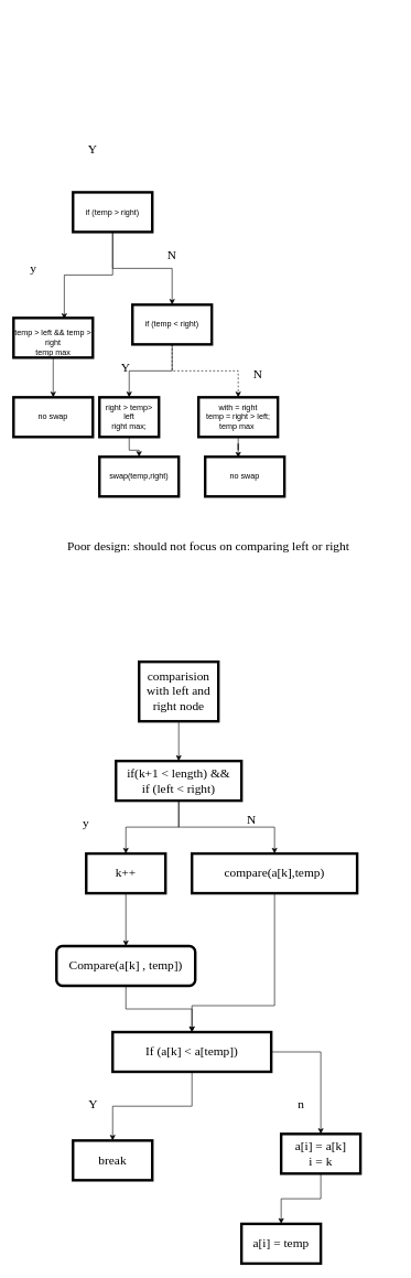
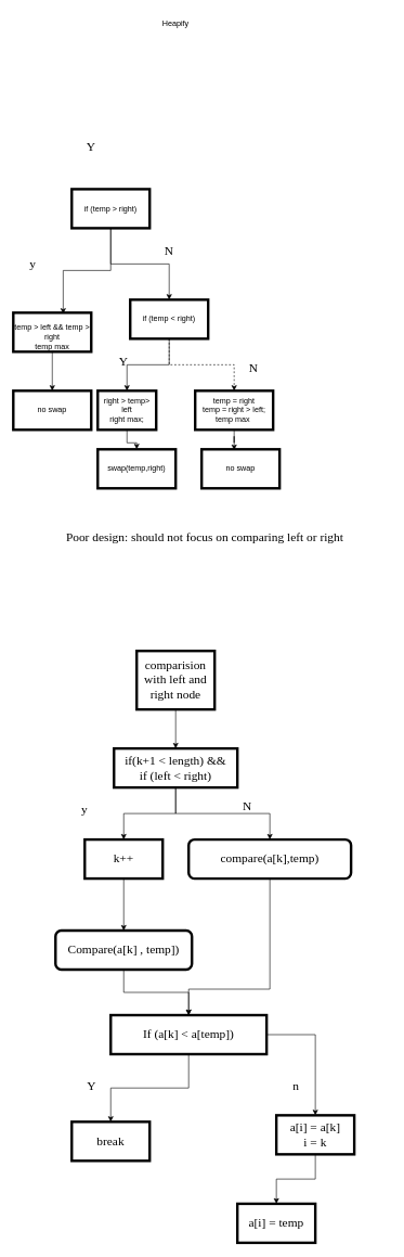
  <mxCell id="0" />
  <mxCell id="1" parent="0" />
+ <mxCell id="2" value="Heapify" style="text;html=1;strokeColor=none;fillColor=none;align=center;verticalAlign=middle;whiteSpace=wrap;rounded=0;" vertex="1" parent="1"><mxGeometry x="240" y="20" width="60" height="30" as="geometry" /></mxCell>
  <mxCell id="3" style="edgeStyle=orthogonalEdgeStyle;rounded=0;orthogonalLoop=1;jettySize=auto;html=1;fontFamily=Comic Sans MS;fontSize=19;" edge="1" parent="1" source="5" target="8"><mxGeometry relative="1" as="geometry" /></mxCell>
  <mxCell id="4" style="edgeStyle=orthogonalEdgeStyle;rounded=0;orthogonalLoop=1;jettySize=auto;html=1;entryX=0.64;entryY=0.027;entryDx=0;entryDy=0;entryPerimeter=0;fontFamily=Comic Sans MS;fontSize=19;" edge="1" parent="1" source="5" target="10"><mxGeometry relative="1" as="geometry" /></mxCell>
  <mxCell id="5" value="if (temp &amp;gt; right)" style="whiteSpace=wrap;html=1;rounded=0;strokeWidth=4;" vertex="1" parent="1"><mxGeometry x="110" y="290" width="120" height="60" as="geometry" /></mxCell>
  <mxCell id="6" value="" style="edgeStyle=orthogonalEdgeStyle;rounded=0;orthogonalLoop=1;jettySize=auto;html=1;fontFamily=Comic Sans MS;fontSize=19;entryX=0.5;entryY=0;entryDx=0;entryDy=0;" edge="1" parent="1" source="8" target="16"><mxGeometry relative="1" as="geometry"><mxPoint x="260" y="600" as="targetPoint" /></mxGeometry></mxCell>
  <mxCell id="7" style="edgeStyle=orthogonalEdgeStyle;rounded=0;orthogonalLoop=1;jettySize=auto;html=1;fontFamily=Comic Sans MS;fontSize=19;dashed=1;" edge="1" parent="1" source="8" target="18"><mxGeometry relative="1" as="geometry" /></mxCell>
  <mxCell id="8" value="if (temp &amp;lt; right)" style="whiteSpace=wrap;html=1;rounded=0;strokeWidth=4;" vertex="1" parent="1"><mxGeometry x="200" y="460" width="120" height="60" as="geometry" /></mxCell>
  <mxCell id="9" value="" style="edgeStyle=orthogonalEdgeStyle;rounded=0;orthogonalLoop=1;jettySize=auto;html=1;fontFamily=Comic Sans MS;fontSize=19;" edge="1" parent="1" source="10" target="11"><mxGeometry relative="1" as="geometry" /></mxCell>
  <mxCell id="10" value="&lt;br&gt;temp &amp;gt; left &amp;amp;&amp;amp; temp &amp;gt; right&lt;br&gt;temp max" style="whiteSpace=wrap;html=1;rounded=0;strokeWidth=4;" vertex="1" parent="1"><mxGeometry x="20" y="480" width="120" height="60" as="geometry" /></mxCell>
  <mxCell id="11" value="no swap" style="whiteSpace=wrap;html=1;rounded=0;strokeWidth=4;" vertex="1" parent="1"><mxGeometry x="20" y="600" width="120" height="60" as="geometry" /></mxCell>
  <mxCell id="12" value="Y" style="text;html=1;strokeColor=none;fillColor=none;align=center;verticalAlign=middle;whiteSpace=wrap;rounded=0;fontFamily=Comic Sans MS;fontSize=19;" vertex="1" parent="1"><mxGeometry x="110" y="210" width="60" height="30" as="geometry" /></mxCell>
  <mxCell id="13" value="y" style="text;html=1;strokeColor=none;fillColor=none;align=center;verticalAlign=middle;whiteSpace=wrap;rounded=0;fontFamily=Comic Sans MS;fontSize=19;" vertex="1" parent="1"><mxGeometry x="20" y="390" width="60" height="30" as="geometry" /></mxCell>
  <mxCell id="14" value="N" style="text;html=1;strokeColor=none;fillColor=none;align=center;verticalAlign=middle;whiteSpace=wrap;rounded=0;fontFamily=Comic Sans MS;fontSize=19;" vertex="1" parent="1"><mxGeometry x="230" y="370" width="60" height="30" as="geometry" /></mxCell>
  <mxCell id="15" style="edgeStyle=orthogonalEdgeStyle;rounded=0;orthogonalLoop=1;jettySize=auto;html=1;entryX=0.5;entryY=0;entryDx=0;entryDy=0;fontFamily=Comic Sans MS;fontSize=19;" edge="1" parent="1" source="16" target="22"><mxGeometry relative="1" as="geometry" /></mxCell>
  <mxCell id="16" value="right &amp;gt; temp&amp;gt; left&lt;br&gt;right max;&lt;br&gt;" style="whiteSpace=wrap;html=1;rounded=0;strokeWidth=4;" vertex="1" parent="1"><mxGeometry x="150" y="600" width="90" height="60" as="geometry" /></mxCell>
  <mxCell id="17" style="edgeStyle=orthogonalEdgeStyle;rounded=0;orthogonalLoop=1;jettySize=auto;html=1;fontFamily=Comic Sans MS;fontSize=19;entryX=0.417;entryY=0.02;entryDx=0;entryDy=0;entryPerimeter=0;" edge="1" parent="1" source="18" target="21"><mxGeometry relative="1" as="geometry" /></mxCell>
- <mxCell id="18" value="with = right&lt;br&gt;temp = right &amp;gt; left;&lt;br&gt;temp max&amp;nbsp;" style="whiteSpace=wrap;html=1;rounded=0;strokeWidth=4;" vertex="1" parent="1"><mxGeometry x="300" y="600" width="120" height="60" as="geometry" /></mxCell>
+ <mxCell id="18" value="temp = right&lt;br&gt;temp = right &amp;gt; left;&lt;br&gt;temp max&amp;nbsp;" style="whiteSpace=wrap;html=1;rounded=0;strokeWidth=4;" vertex="1" parent="1"><mxGeometry x="300" y="600" width="120" height="60" as="geometry" /></mxCell>
  <mxCell id="19" value="Y" style="text;html=1;strokeColor=none;fillColor=none;align=center;verticalAlign=middle;whiteSpace=wrap;rounded=0;fontFamily=Comic Sans MS;fontSize=19;" vertex="1" parent="1"><mxGeometry x="160" y="540" width="60" height="30" as="geometry" /></mxCell>
  <mxCell id="20" value="N" style="text;html=1;strokeColor=none;fillColor=none;align=center;verticalAlign=middle;whiteSpace=wrap;rounded=0;fontFamily=Comic Sans MS;fontSize=19;" vertex="1" parent="1"><mxGeometry x="360" y="550" width="60" height="30" as="geometry" /></mxCell>
  <mxCell id="21" value="no swap" style="whiteSpace=wrap;html=1;rounded=0;strokeWidth=4;" vertex="1" parent="1"><mxGeometry x="310" y="690" width="120" height="60" as="geometry" /></mxCell>
  <mxCell id="22" value="swap(temp,right)" style="whiteSpace=wrap;html=1;rounded=0;strokeWidth=4;" vertex="1" parent="1"><mxGeometry x="150" y="690" width="120" height="60" as="geometry" /></mxCell>
  <mxCell id="23" value="Poor design: should not focus on comparing left or right" style="text;html=1;strokeColor=none;fillColor=none;align=center;verticalAlign=middle;whiteSpace=wrap;rounded=0;fontFamily=Comic Sans MS;fontSize=19;" vertex="1" parent="1"><mxGeometry x="30" y="810" width="570" height="30" as="geometry" /></mxCell>
  <mxCell id="24" value="" style="edgeStyle=orthogonalEdgeStyle;rounded=0;orthogonalLoop=1;jettySize=auto;html=1;fontFamily=Comic Sans MS;fontSize=19;" edge="1" parent="1" source="25" target="28"><mxGeometry relative="1" as="geometry" /></mxCell>
  <mxCell id="25" value="comparision&lt;br&gt;with left and right node" style="rounded=0;whiteSpace=wrap;html=1;fontFamily=Comic Sans MS;fontSize=19;strokeWidth=4;" vertex="1" parent="1"><mxGeometry x="210" y="1000" width="120" height="90" as="geometry" /></mxCell>
  <mxCell id="26" value="" style="edgeStyle=orthogonalEdgeStyle;rounded=0;orthogonalLoop=1;jettySize=auto;html=1;fontFamily=Comic Sans MS;fontSize=19;" edge="1" parent="1" source="28" target="30"><mxGeometry relative="1" as="geometry" /></mxCell>
  <mxCell id="27" style="edgeStyle=orthogonalEdgeStyle;rounded=0;orthogonalLoop=1;jettySize=auto;html=1;fontFamily=Comic Sans MS;fontSize=19;" edge="1" parent="1" source="28" target="35"><mxGeometry relative="1" as="geometry" /></mxCell>
  <mxCell id="28" value="if(k+1 &amp;lt; length) &amp;amp;&amp;amp;&lt;br&gt;if (left &amp;lt; right)" style="whiteSpace=wrap;html=1;fontSize=19;fontFamily=Comic Sans MS;rounded=0;strokeWidth=4;" vertex="1" parent="1"><mxGeometry x="175" y="1150" width="190" height="60" as="geometry" /></mxCell>
  <mxCell id="29" style="edgeStyle=orthogonalEdgeStyle;rounded=0;orthogonalLoop=1;jettySize=auto;html=1;exitX=0.5;exitY=1;exitDx=0;exitDy=0;entryX=0.5;entryY=0;entryDx=0;entryDy=0;fontFamily=Comic Sans MS;fontSize=19;" edge="1" parent="1" source="30" target="33"><mxGeometry relative="1" as="geometry" /></mxCell>
  <mxCell id="30" value="k++" style="whiteSpace=wrap;html=1;fontSize=19;fontFamily=Comic Sans MS;rounded=0;strokeWidth=4;" vertex="1" parent="1"><mxGeometry x="130" y="1290" width="120" height="60" as="geometry" /></mxCell>
  <mxCell id="31" value="y" style="text;html=1;strokeColor=none;fillColor=none;align=center;verticalAlign=middle;whiteSpace=wrap;rounded=0;fontFamily=Comic Sans MS;fontSize=19;" vertex="1" parent="1"><mxGeometry x="100" y="1230" width="60" height="30" as="geometry" /></mxCell>
  <mxCell id="32" style="edgeStyle=orthogonalEdgeStyle;rounded=0;orthogonalLoop=1;jettySize=auto;html=1;exitX=0.5;exitY=1;exitDx=0;exitDy=0;fontFamily=Comic Sans MS;fontSize=19;" edge="1" parent="1" source="33" target="39"><mxGeometry relative="1" as="geometry" /></mxCell>
  <mxCell id="33" value="Compare(a[k] , temp])" style="rounded=1;whiteSpace=wrap;html=1;fontFamily=Comic Sans MS;fontSize=19;strokeWidth=4;" vertex="1" parent="1"><mxGeometry x="85" y="1430" width="210" height="60" as="geometry" /></mxCell>
  <mxCell id="34" style="edgeStyle=orthogonalEdgeStyle;rounded=0;orthogonalLoop=1;jettySize=auto;html=1;fontFamily=Comic Sans MS;fontSize=19;" edge="1" parent="1" source="35" target="39"><mxGeometry relative="1" as="geometry"><Array as="points"><mxPoint x="415" y="1520" /><mxPoint x="290" y="1520" /></Array></mxGeometry></mxCell>
- <mxCell id="35" value="compare(a[k],temp)" style="rounded=0;whiteSpace=wrap;html=1;fontFamily=Comic Sans MS;fontSize=19;strokeWidth=4;" vertex="1" parent="1"><mxGeometry x="290" y="1290" width="250" height="60" as="geometry" /></mxCell>
+ <mxCell id="35" value="compare(a[k],temp)" style="whiteSpace=wrap;html=1;fontFamily=Comic Sans MS;fontSize=19;strokeWidth=4;rounded=1;" vertex="1" parent="1"><mxGeometry x="290" y="1290" width="250" height="60" as="geometry" /></mxCell>
  <mxCell id="36" value="N" style="text;html=1;align=center;verticalAlign=middle;resizable=0;points=[];autosize=1;strokeColor=none;fillColor=none;fontSize=19;fontFamily=Comic Sans MS;" vertex="1" parent="1"><mxGeometry x="365" y="1225" width="30" height="30" as="geometry" /></mxCell>
  <mxCell id="37" value="" style="edgeStyle=orthogonalEdgeStyle;rounded=0;orthogonalLoop=1;jettySize=auto;html=1;fontFamily=Comic Sans MS;fontSize=19;" edge="1" parent="1" source="39" target="40"><mxGeometry relative="1" as="geometry" /></mxCell>
  <mxCell id="38" value="" style="edgeStyle=orthogonalEdgeStyle;rounded=0;orthogonalLoop=1;jettySize=auto;html=1;fontFamily=Comic Sans MS;fontSize=19;" edge="1" parent="1" source="39" target="42"><mxGeometry relative="1" as="geometry" /></mxCell>
  <mxCell id="39" value="If (a[k] &amp;lt; a[temp])" style="rounded=0;whiteSpace=wrap;html=1;fontFamily=Comic Sans MS;fontSize=19;strokeWidth=4;" vertex="1" parent="1"><mxGeometry x="170" y="1560" width="240" height="60" as="geometry" /></mxCell>
  <mxCell id="40" value="break" style="whiteSpace=wrap;html=1;fontSize=19;fontFamily=Comic Sans MS;rounded=0;strokeWidth=4;" vertex="1" parent="1"><mxGeometry x="110" y="1724" width="120" height="60" as="geometry" /></mxCell>
  <mxCell id="41" value="" style="edgeStyle=orthogonalEdgeStyle;rounded=0;orthogonalLoop=1;jettySize=auto;html=1;fontFamily=Comic Sans MS;fontSize=19;" edge="1" parent="1" source="42" target="45"><mxGeometry relative="1" as="geometry" /></mxCell>
  <mxCell id="42" value="a[i] = a[k]&lt;br&gt;i = k" style="whiteSpace=wrap;html=1;fontSize=19;fontFamily=Comic Sans MS;rounded=0;strokeWidth=4;" vertex="1" parent="1"><mxGeometry x="425" y="1714" width="120" height="60" as="geometry" /></mxCell>
  <mxCell id="43" value="Y" style="text;html=1;align=center;verticalAlign=middle;resizable=0;points=[];autosize=1;strokeColor=none;fillColor=none;fontSize=19;fontFamily=Comic Sans MS;" vertex="1" parent="1"><mxGeometry x="125" y="1655" width="30" height="30" as="geometry" /></mxCell>
  <mxCell id="44" value="n" style="text;html=1;align=center;verticalAlign=middle;resizable=0;points=[];autosize=1;strokeColor=none;fillColor=none;fontSize=19;fontFamily=Comic Sans MS;" vertex="1" parent="1"><mxGeometry x="440" y="1655" width="30" height="30" as="geometry" /></mxCell>
  <mxCell id="45" value="a[i] = temp" style="whiteSpace=wrap;html=1;fontSize=19;fontFamily=Comic Sans MS;rounded=0;strokeWidth=4;" vertex="1" parent="1"><mxGeometry x="365" y="1850" width="120" height="60" as="geometry" /></mxCell>
